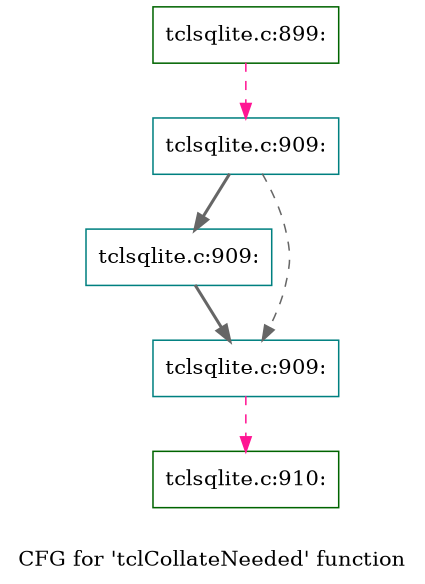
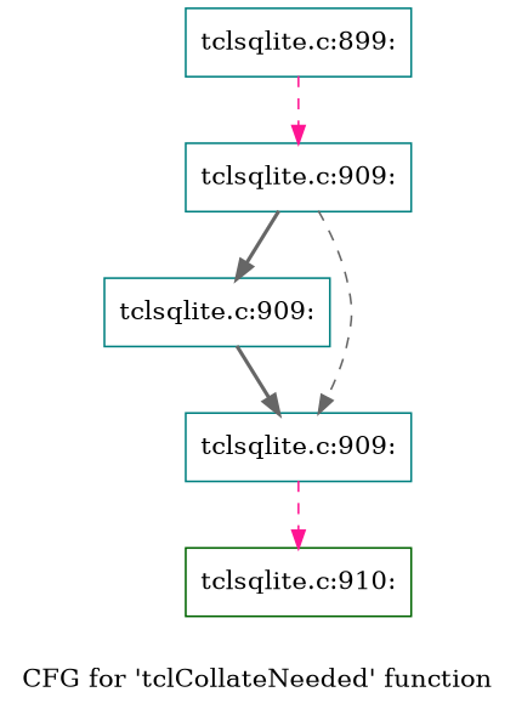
  digraph {
    label="CFG for 'tclCollateNeeded' function"
    node [shape=record color=teal]
    edge [color=gray40 style=dashed]
-   n1 [label="{tclsqlite.c:899:}" color=darkgreen]
+   n1 [label="{tclsqlite.c:899:}"]
    n2 [label="{tclsqlite.c:909:}"]
    n3 [label="{tclsqlite.c:909:}"]
    n4 [label="{tclsqlite.c:909:}"]
    n5 [label="{tclsqlite.c:910:}" color=darkgreen]
    n1 -> n2 [color=deeppink]
    n2 -> n3 [style=bold]
    n2 -> n4
    n3 -> n4 [style=bold]
    n4 -> n5 [color=deeppink]
  }
